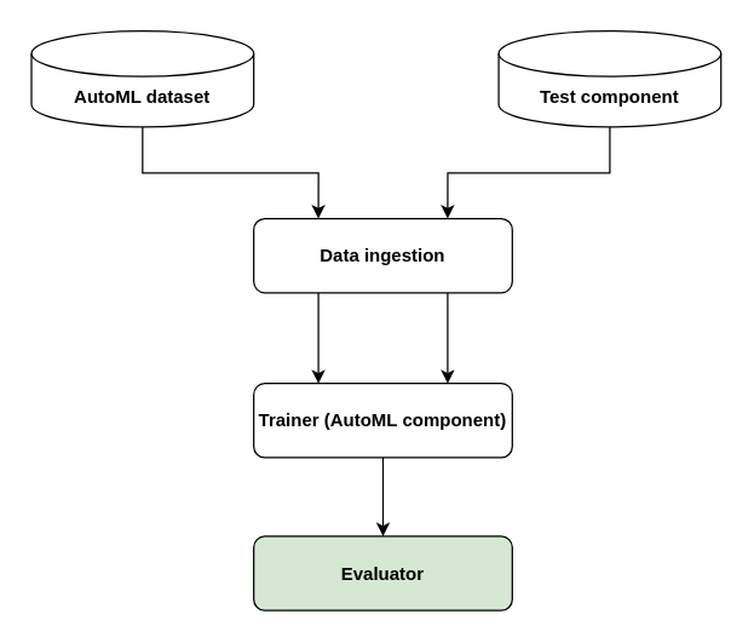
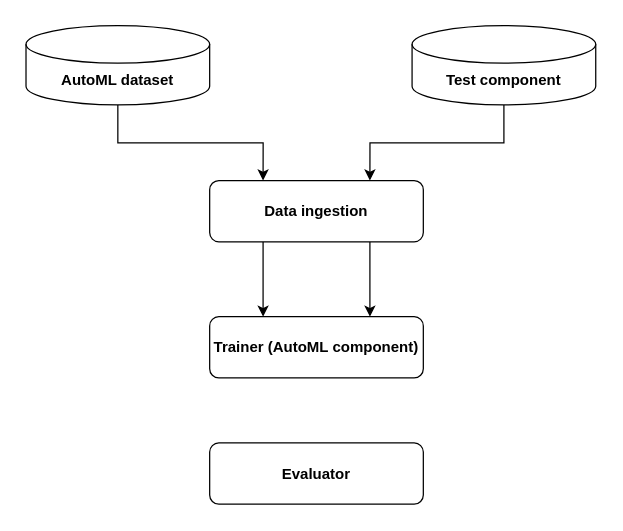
  <mxCell id="0" />
  <mxCell id="1" parent="0" />
  <mxCell id="2" style="edgeStyle=orthogonalEdgeStyle;rounded=0;orthogonalLoop=1;jettySize=auto;html=1;exitX=0.5;exitY=1;exitDx=0;exitDy=0;entryX=0.25;entryY=0;entryDx=0;entryDy=0;exitPerimeter=0;" edge="1" parent="1" source="9" target="5"><mxGeometry relative="1" as="geometry"><mxPoint x="58.5" y="88" as="sourcePoint" /></mxGeometry></mxCell>
  <mxCell id="3" style="edgeStyle=orthogonalEdgeStyle;rounded=0;orthogonalLoop=1;jettySize=auto;html=1;exitX=0.25;exitY=1;exitDx=0;exitDy=0;entryX=0.25;entryY=0;entryDx=0;entryDy=0;" edge="1" parent="1" source="5" target="7"><mxGeometry relative="1" as="geometry" /></mxCell>
  <mxCell id="4" style="edgeStyle=orthogonalEdgeStyle;rounded=0;orthogonalLoop=1;jettySize=auto;html=1;exitX=0.75;exitY=1;exitDx=0;exitDy=0;entryX=0.75;entryY=0;entryDx=0;entryDy=0;" edge="1" parent="1" source="5" target="7"><mxGeometry relative="1" as="geometry" /></mxCell>
  <mxCell id="5" value="&lt;b&gt;Data ingestion&lt;/b&gt;" style="rounded=1;whiteSpace=wrap;html=1;" vertex="1" parent="1"><mxGeometry x="167" y="144" width="171" height="49" as="geometry" /></mxCell>
- <mxCell id="6" style="edgeStyle=orthogonalEdgeStyle;rounded=0;orthogonalLoop=1;jettySize=auto;html=1;exitX=0.5;exitY=1;exitDx=0;exitDy=0;entryX=0.5;entryY=0;entryDx=0;entryDy=0;" edge="1" parent="1" source="7" target="8"><mxGeometry relative="1" as="geometry" /></mxCell>
  <mxCell id="7" value="&lt;b&gt;Trainer (AutoML component)&lt;/b&gt;" style="rounded=1;whiteSpace=wrap;html=1;" vertex="1" parent="1"><mxGeometry x="167" y="253" width="171" height="49" as="geometry" /></mxCell>
- <mxCell id="8" value="&lt;b&gt;Evaluator&lt;/b&gt;" style="rounded=1;whiteSpace=wrap;html=1;fillColor=#d5e8d4;" vertex="1" parent="1"><mxGeometry x="167" y="354" width="171" height="49" as="geometry" /></mxCell>
+ <mxCell id="8" value="&lt;b&gt;Evaluator&lt;/b&gt;" style="rounded=1;whiteSpace=wrap;html=1;" vertex="1" parent="1"><mxGeometry x="167" y="354" width="171" height="49" as="geometry" /></mxCell>
  <mxCell id="9" value="&lt;b&gt;AutoML dataset&lt;/b&gt;" style="shape=cylinder3;whiteSpace=wrap;html=1;boundedLbl=1;backgroundOutline=1;size=15;" vertex="1" parent="1"><mxGeometry x="20" y="20" width="147" height="63.5" as="geometry" /></mxCell>
  <mxCell id="10" style="edgeStyle=orthogonalEdgeStyle;rounded=0;orthogonalLoop=1;jettySize=auto;html=1;exitX=0.5;exitY=1;exitDx=0;exitDy=0;exitPerimeter=0;entryX=0.75;entryY=0;entryDx=0;entryDy=0;" edge="1" parent="1" source="11" target="5"><mxGeometry relative="1" as="geometry" /></mxCell>
  <mxCell id="11" value="&lt;b&gt;Test component&lt;/b&gt;" style="shape=cylinder3;whiteSpace=wrap;html=1;boundedLbl=1;backgroundOutline=1;size=15;" vertex="1" parent="1"><mxGeometry x="329" y="20" width="147" height="63.5" as="geometry" /></mxCell>
